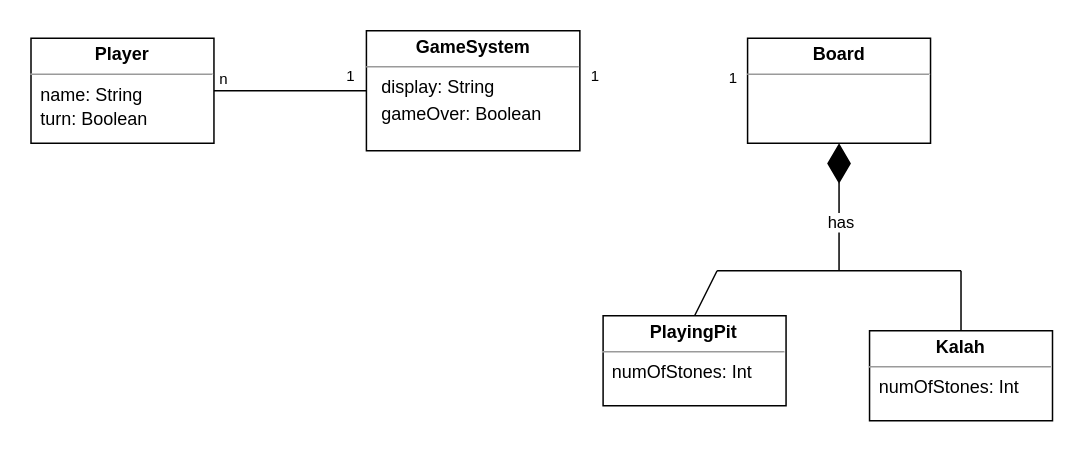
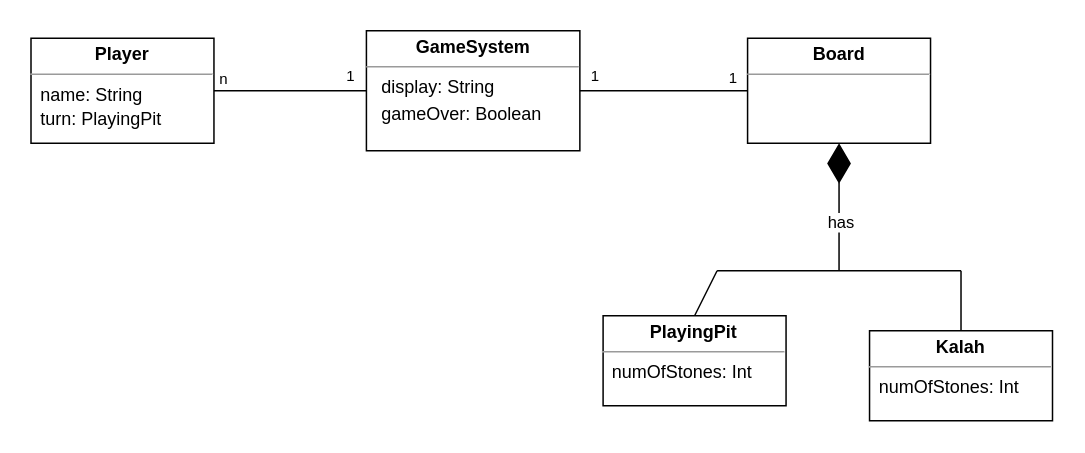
  <mxCell id="0" />
  <mxCell id="1" parent="0" />
  <mxCell id="2" value="" style="group" vertex="1" connectable="0" parent="1"><mxGeometry x="20" y="20" width="681" height="260" as="geometry" /></mxCell>
- <mxCell id="3" value="&lt;p style=&quot;margin: 0px ; margin-top: 4px ; text-align: center&quot;&gt;&lt;b&gt;Player&lt;/b&gt;&lt;/p&gt;&lt;hr size=&quot;1&quot;&gt;&lt;div style=&quot;height: 2px&quot;&gt;&amp;nbsp; name: String&lt;/div&gt;&lt;div style=&quot;height: 2px&quot;&gt;&lt;br&gt;&lt;/div&gt;&lt;div style=&quot;height: 2px&quot;&gt;&lt;br&gt;&lt;/div&gt;&lt;div style=&quot;height: 2px&quot;&gt;&lt;br&gt;&lt;/div&gt;&lt;div style=&quot;height: 2px&quot;&gt;&lt;br&gt;&lt;/div&gt;&lt;div style=&quot;height: 2px&quot;&gt;&amp;nbsp;&amp;nbsp;&lt;/div&gt;&lt;div style=&quot;height: 2px&quot;&gt;&lt;br&gt;&lt;/div&gt;&lt;div style=&quot;height: 2px&quot;&gt;&amp;nbsp;&amp;nbsp;&lt;/div&gt;&lt;div style=&quot;height: 2px&quot;&gt;&amp;nbsp; turn: Boolean&lt;/div&gt;" style="verticalAlign=top;align=left;overflow=fill;fontSize=12;fontFamily=Helvetica;html=1;" parent="2" vertex="1"><mxGeometry y="5" width="121.97" height="70" as="geometry" /></mxCell>
+ <mxCell id="3" value="&lt;p style=&quot;margin: 0px ; margin-top: 4px ; text-align: center&quot;&gt;&lt;b&gt;Player&lt;/b&gt;&lt;/p&gt;&lt;hr size=&quot;1&quot;&gt;&lt;div style=&quot;height: 2px&quot;&gt;&amp;nbsp; name: String&lt;/div&gt;&lt;div style=&quot;height: 2px&quot;&gt;&lt;br&gt;&lt;/div&gt;&lt;div style=&quot;height: 2px&quot;&gt;&lt;br&gt;&lt;/div&gt;&lt;div style=&quot;height: 2px&quot;&gt;&lt;br&gt;&lt;/div&gt;&lt;div style=&quot;height: 2px&quot;&gt;&lt;br&gt;&lt;/div&gt;&lt;div style=&quot;height: 2px&quot;&gt;&amp;nbsp;&amp;nbsp;&lt;/div&gt;&lt;div style=&quot;height: 2px&quot;&gt;&lt;br&gt;&lt;/div&gt;&lt;div style=&quot;height: 2px&quot;&gt;&amp;nbsp;&amp;nbsp;&lt;/div&gt;&lt;div style=&quot;height: 2px&quot;&gt;&amp;nbsp; turn: PlayingPit&lt;/div&gt;" style="verticalAlign=top;align=left;overflow=fill;fontSize=12;fontFamily=Helvetica;html=1;" parent="2" vertex="1"><mxGeometry y="5" width="121.97" height="70" as="geometry" /></mxCell>
  <mxCell id="4" value="&lt;p style=&quot;margin: 0px ; margin-top: 4px ; text-align: center&quot;&gt;&lt;b&gt;GameSystem&lt;/b&gt;&lt;/p&gt;&lt;hr size=&quot;1&quot;&gt;&lt;div style=&quot;height: 2px&quot;&gt;&amp;nbsp; &amp;nbsp;display: String&lt;/div&gt;&lt;div style=&quot;height: 2px&quot;&gt;&lt;br&gt;&lt;/div&gt;&lt;div style=&quot;height: 2px&quot;&gt;&lt;br&gt;&lt;/div&gt;&lt;div style=&quot;height: 2px&quot;&gt;&lt;br&gt;&lt;/div&gt;&lt;div style=&quot;height: 2px&quot;&gt;&lt;br&gt;&lt;/div&gt;&lt;div style=&quot;height: 2px&quot;&gt;&lt;br&gt;&lt;/div&gt;&lt;div style=&quot;height: 2px&quot;&gt;&lt;br&gt;&lt;/div&gt;&lt;div style=&quot;height: 2px&quot;&gt;&amp;nbsp; &amp;nbsp;&lt;/div&gt;&lt;div style=&quot;height: 2px&quot;&gt;&lt;br&gt;&lt;/div&gt;&lt;div style=&quot;height: 2px&quot;&gt;&amp;nbsp; &amp;nbsp;gameOver: Boolean&lt;/div&gt;" style="verticalAlign=top;align=left;overflow=fill;fontSize=12;fontFamily=Helvetica;html=1;" parent="2" vertex="1"><mxGeometry x="223.612" width="142.299" height="80" as="geometry" /></mxCell>
  <mxCell id="5" value="&lt;p style=&quot;margin: 0px ; margin-top: 4px ; text-align: center&quot;&gt;&lt;b&gt;Kalah&lt;/b&gt;&lt;/p&gt;&lt;hr size=&quot;1&quot;&gt;&lt;div style=&quot;height: 2px&quot;&gt;&amp;nbsp; numOfStones: Int&lt;/div&gt;" style="verticalAlign=top;align=left;overflow=fill;fontSize=12;fontFamily=Helvetica;html=1;" parent="2" vertex="1"><mxGeometry x="559.03" y="200" width="121.97" height="60" as="geometry" /></mxCell>
  <mxCell id="6" value="&lt;p style=&quot;margin: 0px ; margin-top: 4px ; text-align: center&quot;&gt;&lt;b&gt;Board&lt;/b&gt;&lt;/p&gt;&lt;hr size=&quot;1&quot;&gt;&lt;div style=&quot;height: 2px&quot;&gt;&amp;nbsp;&amp;nbsp;&lt;/div&gt;" style="verticalAlign=top;align=left;overflow=fill;fontSize=12;fontFamily=Helvetica;html=1;" vertex="1" parent="2"><mxGeometry x="477.716" y="5" width="121.97" height="70" as="geometry" /></mxCell>
  <mxCell id="7" value="&lt;p style=&quot;margin: 0px ; margin-top: 4px ; text-align: center&quot;&gt;&lt;b&gt;PlayingPit&lt;/b&gt;&lt;/p&gt;&lt;hr size=&quot;1&quot;&gt;&lt;div style=&quot;height: 2px&quot;&gt;&amp;nbsp; numOfStones: Int&lt;/div&gt;" style="verticalAlign=top;align=left;overflow=fill;fontSize=12;fontFamily=Helvetica;html=1;" vertex="1" parent="2"><mxGeometry x="381.403" y="190" width="121.97" height="60" as="geometry" /></mxCell>
  <mxCell id="8" value="" style="group" vertex="1" connectable="0" parent="2"><mxGeometry x="124.003" y="18" width="99.609" height="25" as="geometry" /></mxCell>
  <mxCell id="9" value="&lt;font style=&quot;font-size: 10px&quot;&gt;1&lt;/font&gt;" style="text;html=1;align=center;verticalAlign=middle;resizable=0;points=[];autosize=1;strokeColor=none;fillColor=none;" vertex="1" parent="8"><mxGeometry x="79.281" y="2" width="20" height="20" as="geometry" /></mxCell>
  <mxCell id="10" value="&lt;div style=&quot;text-align: center&quot;&gt;&lt;span style=&quot;font-size: 10px&quot;&gt;&lt;font face=&quot;helvetica&quot;&gt;n&lt;/font&gt;&lt;/span&gt;&lt;/div&gt;" style="text;whiteSpace=wrap;html=1;" vertex="1" parent="8"><mxGeometry width="14.23" height="25" as="geometry" /></mxCell>
  <mxCell id="11" value="" style="group" vertex="1" connectable="0" parent="2"><mxGeometry x="365.91" y="20" width="112.822" height="21" as="geometry" /></mxCell>
  <mxCell id="12" value="&lt;font style=&quot;font-size: 10px&quot;&gt;1&lt;/font&gt;" style="text;html=1;align=center;verticalAlign=middle;resizable=0;points=[];autosize=1;strokeColor=none;fillColor=none;" vertex="1" parent="11"><mxGeometry width="20" height="20" as="geometry" /></mxCell>
  <mxCell id="13" value="&lt;font style=&quot;font-size: 10px&quot;&gt;1&lt;/font&gt;" style="text;html=1;align=center;verticalAlign=middle;resizable=0;points=[];autosize=1;strokeColor=none;fillColor=none;" vertex="1" parent="11"><mxGeometry x="92.494" y="1" width="20" height="20" as="geometry" /></mxCell>
  <mxCell id="14" value="" style="group" vertex="1" connectable="0" parent="2"><mxGeometry x="457.388" y="160" width="162.627" as="geometry" /></mxCell>
  <mxCell id="15" value="" style="endArrow=diamondThin;endFill=1;endSize=24;html=1;entryX=0.5;entryY=1;entryDx=0;entryDy=0;" edge="1" parent="14" target="6"><mxGeometry width="160" relative="1" as="geometry"><mxPoint x="81.313" as="sourcePoint" /><mxPoint x="-71.149" y="190" as="targetPoint" /></mxGeometry></mxCell>
  <mxCell id="16" value="has" style="edgeLabel;html=1;align=center;verticalAlign=middle;resizable=0;points=[];" vertex="1" connectable="0" parent="15"><mxGeometry x="-0.229" y="-1" relative="1" as="geometry"><mxPoint as="offset" /></mxGeometry></mxCell>
  <mxCell id="17" value="" style="endArrow=none;html=1;exitX=0.5;exitY=0;exitDx=0;exitDy=0;" edge="1" parent="14" source="7"><mxGeometry width="50" height="50" relative="1" as="geometry"><mxPoint x="-172.791" y="220" as="sourcePoint" /><mxPoint as="targetPoint" /></mxGeometry></mxCell>
  <mxCell id="18" value="" style="endArrow=none;html=1;exitX=0.5;exitY=0;exitDx=0;exitDy=0;" edge="1" parent="14" source="5"><mxGeometry width="50" height="50" relative="1" as="geometry"><mxPoint x="-132.134" y="250" as="sourcePoint" /><mxPoint x="162.627" as="targetPoint" /></mxGeometry></mxCell>
  <mxCell id="19" value="" style="endArrow=none;html=1;" edge="1" parent="14"><mxGeometry width="50" height="50" relative="1" as="geometry"><mxPoint x="162.627" as="sourcePoint" /><mxPoint as="targetPoint" /><Array as="points"><mxPoint x="101.642" /></Array></mxGeometry></mxCell>
  <mxCell id="20" value="" style="endArrow=none;html=1;entryX=0;entryY=0.5;entryDx=0;entryDy=0;exitX=1;exitY=0.5;exitDx=0;exitDy=0;" edge="1" parent="2" source="3" target="4"><mxGeometry width="50" height="50" relative="1" as="geometry"><mxPoint x="233.776" y="82.5" as="sourcePoint" /><mxPoint x="335.418" y="80" as="targetPoint" /><Array as="points" /></mxGeometry></mxCell>
+ <mxCell id="21" value="" style="endArrow=none;html=1;entryX=0;entryY=0.5;entryDx=0;entryDy=0;exitX=1;exitY=0.5;exitDx=0;exitDy=0;" edge="1" parent="2" source="4" target="6"><mxGeometry width="50" height="50" relative="1" as="geometry"><mxPoint x="589.522" y="110" as="sourcePoint" /><mxPoint x="447.224" y="370" as="targetPoint" /><Array as="points" /></mxGeometry></mxCell>
